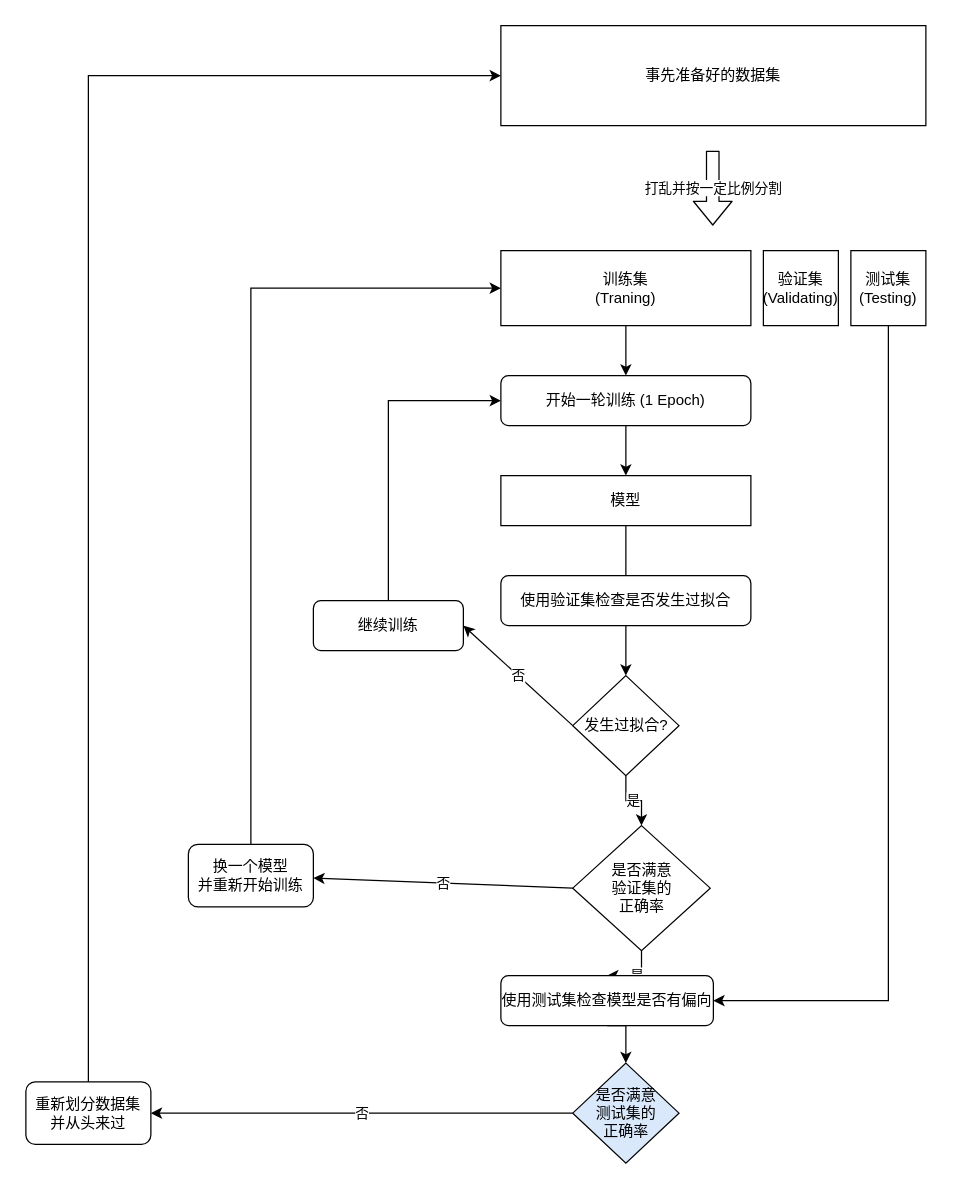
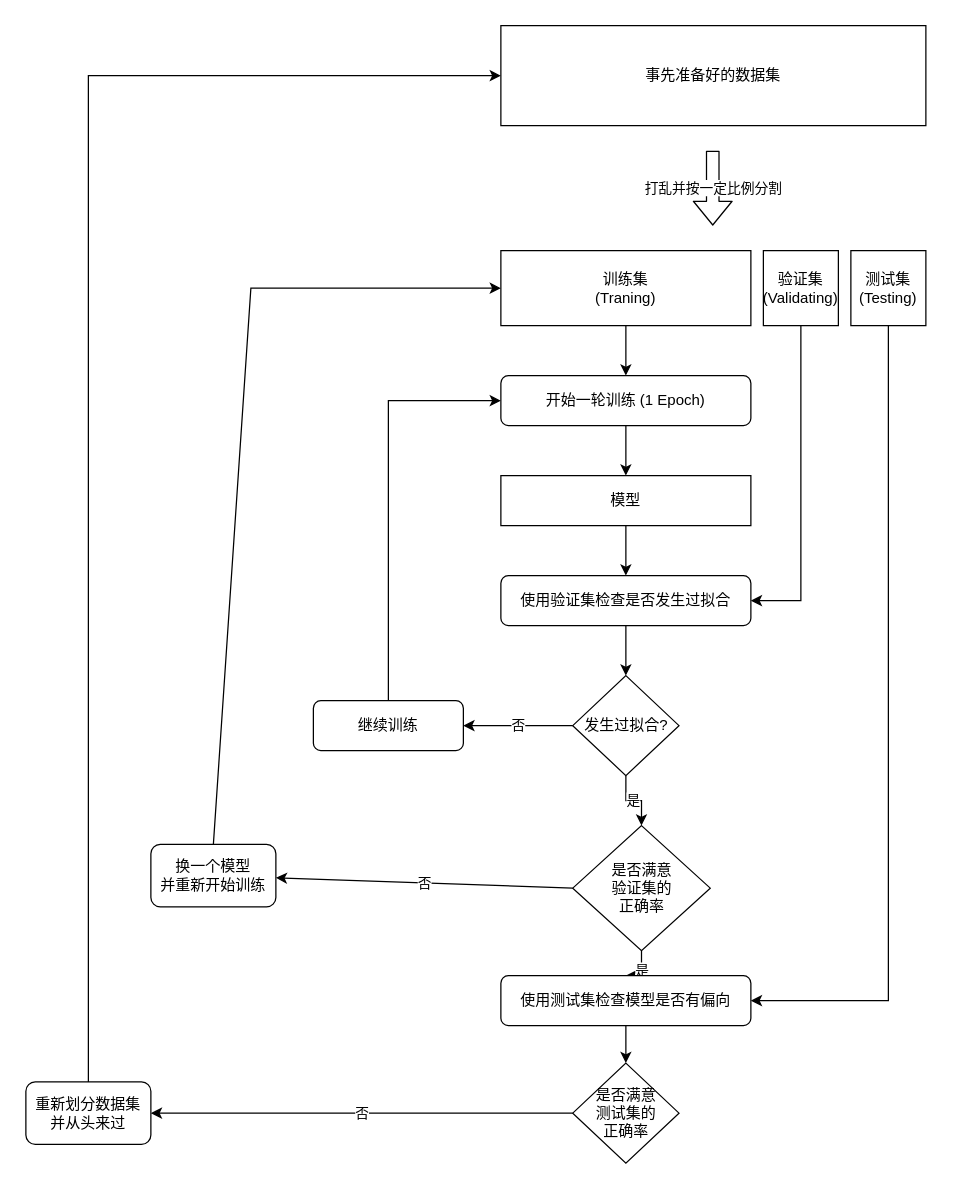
  <mxCell id="0" />
  <mxCell id="1" parent="0" />
  <mxCell id="2" value="事先准备好的数据集" style="rounded=0;whiteSpace=wrap;html=1;" vertex="1" parent="1"><mxGeometry x="400" y="20" width="340" height="80" as="geometry" /></mxCell>
  <mxCell id="3" value="打乱并按一定比例分割" style="shape=flexArrow;endArrow=classic;html=1;" edge="1" parent="1"><mxGeometry width="50" height="50" relative="1" as="geometry"><mxPoint x="569.5" y="120" as="sourcePoint" /><mxPoint x="569.5" y="180" as="targetPoint" /></mxGeometry></mxCell>
  <mxCell id="4" style="edgeStyle=orthogonalEdgeStyle;rounded=0;orthogonalLoop=1;jettySize=auto;html=1;exitX=0.5;exitY=1;exitDx=0;exitDy=0;entryX=0.5;entryY=0;entryDx=0;entryDy=0;" edge="1" parent="1" source="5" target="11"><mxGeometry relative="1" as="geometry" /></mxCell>
  <mxCell id="5" value="训练集&lt;br&gt;(Traning)" style="rounded=0;whiteSpace=wrap;html=1;" vertex="1" parent="1"><mxGeometry x="400" y="200" width="200" height="60" as="geometry" /></mxCell>
+ <mxCell id="6" style="edgeStyle=orthogonalEdgeStyle;rounded=0;orthogonalLoop=1;jettySize=auto;html=1;exitX=0.5;exitY=1;exitDx=0;exitDy=0;entryX=1;entryY=0.5;entryDx=0;entryDy=0;" edge="1" parent="1" source="7" target="15"><mxGeometry relative="1" as="geometry" /></mxCell>
  <mxCell id="7" value="验证集&lt;br&gt;(Validating)" style="rounded=0;whiteSpace=wrap;html=1;" vertex="1" parent="1"><mxGeometry x="610" y="200" width="60" height="60" as="geometry" /></mxCell>
  <mxCell id="8" style="edgeStyle=orthogonalEdgeStyle;rounded=0;orthogonalLoop=1;jettySize=auto;html=1;exitX=0.5;exitY=1;exitDx=0;exitDy=0;entryX=1;entryY=0.5;entryDx=0;entryDy=0;" edge="1" parent="1" source="9" target="25"><mxGeometry relative="1" as="geometry" /></mxCell>
  <mxCell id="9" value="测试集&lt;br&gt;(Testing)" style="rounded=0;whiteSpace=wrap;html=1;" vertex="1" parent="1"><mxGeometry x="680" y="200" width="60" height="60" as="geometry" /></mxCell>
  <mxCell id="10" style="edgeStyle=orthogonalEdgeStyle;rounded=0;orthogonalLoop=1;jettySize=auto;html=1;exitX=0.5;exitY=1;exitDx=0;exitDy=0;entryX=0.5;entryY=0;entryDx=0;entryDy=0;" edge="1" parent="1" source="11" target="13"><mxGeometry relative="1" as="geometry" /></mxCell>
  <mxCell id="11" value="开始一轮训练 (1 Epoch)" style="rounded=1;whiteSpace=wrap;html=1;" vertex="1" parent="1"><mxGeometry x="400" y="300" width="200" height="40" as="geometry" /></mxCell>
- <mxCell id="12" style="edgeStyle=orthogonalEdgeStyle;rounded=0;orthogonalLoop=1;jettySize=auto;html=1;exitX=0.5;exitY=1;exitDx=0;exitDy=0;endArrow=none;" edge="1" parent="1" source="13" target="15"><mxGeometry relative="1" as="geometry" /></mxCell>
+ <mxCell id="12" style="edgeStyle=orthogonalEdgeStyle;rounded=0;orthogonalLoop=1;jettySize=auto;html=1;exitX=0.5;exitY=1;exitDx=0;exitDy=0;" edge="1" parent="1" source="13" target="15"><mxGeometry relative="1" as="geometry" /></mxCell>
  <mxCell id="13" value="模型" style="rounded=0;whiteSpace=wrap;html=1;" vertex="1" parent="1"><mxGeometry x="400" y="380" width="200" height="40" as="geometry" /></mxCell>
  <mxCell id="14" style="edgeStyle=orthogonalEdgeStyle;rounded=0;orthogonalLoop=1;jettySize=auto;html=1;exitX=0.5;exitY=1;exitDx=0;exitDy=0;entryX=0.5;entryY=0;entryDx=0;entryDy=0;" edge="1" parent="1" source="15" target="18"><mxGeometry relative="1" as="geometry" /></mxCell>
  <mxCell id="15" value="使用验证集检查是否发生过拟合" style="rounded=1;whiteSpace=wrap;html=1;" vertex="1" parent="1"><mxGeometry x="400" y="460" width="200" height="40" as="geometry" /></mxCell>
  <mxCell id="16" value="是" style="edgeStyle=orthogonalEdgeStyle;rounded=0;orthogonalLoop=1;jettySize=auto;html=1;exitX=0.5;exitY=1;exitDx=0;exitDy=0;entryX=0.5;entryY=0;entryDx=0;entryDy=0;" edge="1" parent="1" source="18" target="21"><mxGeometry relative="1" as="geometry" /></mxCell>
  <mxCell id="17" value="否" style="rounded=0;orthogonalLoop=1;jettySize=auto;html=1;exitX=0;exitY=0.5;exitDx=0;exitDy=0;entryX=1;entryY=0.5;entryDx=0;entryDy=0;" edge="1" parent="1" source="18" target="27"><mxGeometry relative="1" as="geometry" /></mxCell>
  <mxCell id="18" value="发生过拟合?" style="rhombus;whiteSpace=wrap;html=1;" vertex="1" parent="1"><mxGeometry x="457.5" y="540" width="85" height="80" as="geometry" /></mxCell>
  <mxCell id="19" value="是" style="edgeStyle=orthogonalEdgeStyle;rounded=0;orthogonalLoop=1;jettySize=auto;html=1;exitX=0.5;exitY=1;exitDx=0;exitDy=0;" edge="1" parent="1" source="21" target="25"><mxGeometry relative="1" as="geometry" /></mxCell>
  <mxCell id="20" value="否" style="edgeStyle=none;rounded=0;orthogonalLoop=1;jettySize=auto;html=1;exitX=0;exitY=0.5;exitDx=0;exitDy=0;" edge="1" parent="1" source="21" target="29"><mxGeometry relative="1" as="geometry" /></mxCell>
  <mxCell id="21" value="是否满意&lt;br&gt;验证集的&lt;br&gt;正确率" style="rhombus;whiteSpace=wrap;html=1;" vertex="1" parent="1"><mxGeometry x="457.5" y="660" width="110" height="100" as="geometry" /></mxCell>
  <mxCell id="22" style="edgeStyle=orthogonalEdgeStyle;rounded=0;orthogonalLoop=1;jettySize=auto;html=1;exitX=0.5;exitY=0;exitDx=0;exitDy=0;entryX=0;entryY=0.5;entryDx=0;entryDy=0;" edge="1" parent="1" source="30" target="2"><mxGeometry relative="1" as="geometry"><mxPoint x="-30" y="780" as="targetPoint" /><Array as="points"><mxPoint x="70" y="60" /></Array></mxGeometry></mxCell>
  <mxCell id="23" value="否" style="rounded=0;orthogonalLoop=1;jettySize=auto;html=1;exitX=0;exitY=0.5;exitDx=0;exitDy=0;entryX=1;entryY=0.5;entryDx=0;entryDy=0;" edge="1" parent="1" source="31" target="30"><mxGeometry relative="1" as="geometry"><mxPoint x="180" y="900" as="targetPoint" /></mxGeometry></mxCell>
  <mxCell id="24" style="edgeStyle=orthogonalEdgeStyle;rounded=0;orthogonalLoop=1;jettySize=auto;html=1;exitX=0.5;exitY=1;exitDx=0;exitDy=0;entryX=0.5;entryY=0;entryDx=0;entryDy=0;" edge="1" parent="1" source="25" target="31"><mxGeometry relative="1" as="geometry" /></mxCell>
- <mxCell id="25" value="使用测试集检查模型是否有偏向" style="rounded=1;whiteSpace=wrap;html=1;" vertex="1" parent="1"><mxGeometry x="400" y="780" width="170" height="40" as="geometry" /></mxCell>
+ <mxCell id="25" value="使用测试集检查模型是否有偏向" style="rounded=1;whiteSpace=wrap;html=1;" vertex="1" parent="1"><mxGeometry x="400" y="780" width="200" height="40" as="geometry" /></mxCell>
  <mxCell id="26" style="edgeStyle=none;rounded=0;orthogonalLoop=1;jettySize=auto;html=1;exitX=0.5;exitY=0;exitDx=0;exitDy=0;entryX=0;entryY=0.5;entryDx=0;entryDy=0;" edge="1" parent="1" source="27" target="11"><mxGeometry relative="1" as="geometry"><Array as="points"><mxPoint x="310" y="320" /></Array></mxGeometry></mxCell>
- <mxCell id="27" value="继续训练" style="rounded=1;whiteSpace=wrap;html=1;" vertex="1" parent="1"><mxGeometry x="250" y="480" width="120" height="40" as="geometry" /></mxCell>
+ <mxCell id="27" value="继续训练" style="rounded=1;whiteSpace=wrap;html=1;" vertex="1" parent="1"><mxGeometry x="250" y="560" width="120" height="40" as="geometry" /></mxCell>
  <mxCell id="28" style="edgeStyle=none;rounded=0;orthogonalLoop=1;jettySize=auto;html=1;exitX=0.5;exitY=0;exitDx=0;exitDy=0;entryX=0;entryY=0.5;entryDx=0;entryDy=0;" edge="1" parent="1" source="29" target="5"><mxGeometry relative="1" as="geometry"><Array as="points"><mxPoint x="200" y="230" /></Array></mxGeometry></mxCell>
- <mxCell id="29" value="换一个模型&lt;br&gt;并重新开始训练" style="rounded=1;whiteSpace=wrap;html=1;" vertex="1" parent="1"><mxGeometry x="150" y="675" width="100" height="50" as="geometry" /></mxCell>
+ <mxCell id="29" value="换一个模型&lt;br&gt;并重新开始训练" style="rounded=1;whiteSpace=wrap;html=1;" vertex="1" parent="1"><mxGeometry x="120" y="675" width="100" height="50" as="geometry" /></mxCell>
  <mxCell id="30" value="重新划分数据集&lt;br&gt;并从头来过" style="rounded=1;whiteSpace=wrap;html=1;" vertex="1" parent="1"><mxGeometry x="20" y="865" width="100" height="50" as="geometry" /></mxCell>
- <mxCell id="31" value="是否满意&lt;br&gt;测试集的&lt;br&gt;正确率" style="rhombus;whiteSpace=wrap;html=1;fillColor=#dae8fc;" vertex="1" parent="1"><mxGeometry x="457.5" y="850" width="85" height="80" as="geometry" /></mxCell>
+ <mxCell id="31" value="是否满意&lt;br&gt;测试集的&lt;br&gt;正确率" style="rhombus;whiteSpace=wrap;html=1;" vertex="1" parent="1"><mxGeometry x="457.5" y="850" width="85" height="80" as="geometry" /></mxCell>
